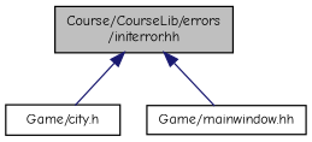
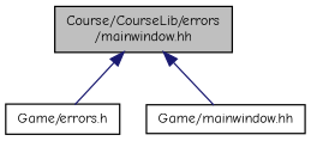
  digraph {
    fontname="Comic Neue"
    node [color=black fillcolor=white fontname="Comic Neue" fontsize=10 shape=record style=filled]
    edge [color=midnightblue dir=back fontname="Comic Neue" fontsize=10 labelfontname=Helvetica labelfontsize=10 style=solid]
-   n1 [fillcolor=grey75 fontcolor=black height=0.2 label="Course/CourseLib/errors\l/initerror.hh" width=0.4]
-   n2 [height=0.2 label="Game/city.h" width=0.4]
+   n1 [fillcolor=grey75 fontcolor=black height=0.2 label="Course/CourseLib/errors\l/mainwindow.hh" width=0.4]
+   n2 [height=0.2 label="Game/errors.h" width=0.4]
    n3 [height=0.2 label="Game/mainwindow.hh" width=0.4]
    n1 -> n2
    n1 -> n3
  }
